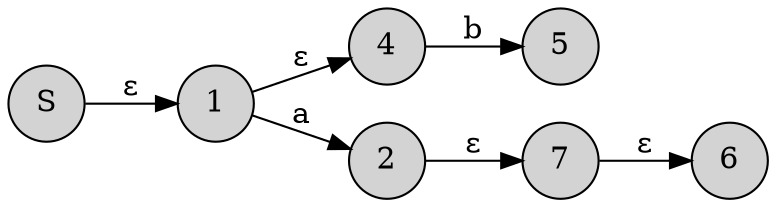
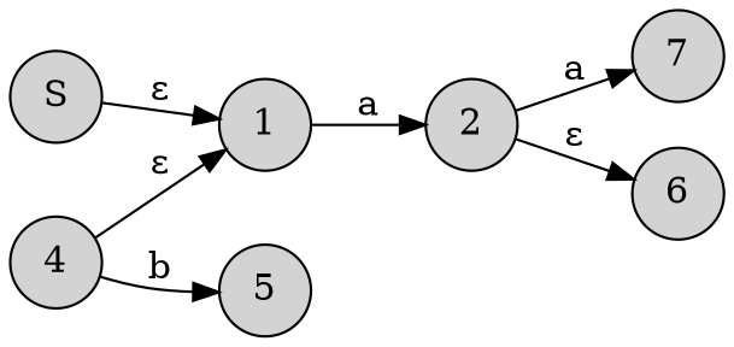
  digraph {
    rankdir=LR
    node [shape=circle style=filled]
    n1 [label=S]
    n2 [label=1]
    n3 [label=4]
    n4 [label=2]
    n5 [label=5]
    n6 [label=7]
    n7 [label=6]
    n1 -> n2 [label="ε"]
-   n2 -> n3 [label="ε"]
+   n3 -> n2 [label="ε"]
    n2 -> n4 [label=a]
    n3 -> n5 [label=b]
-   n4 -> n6 [label="ε"]
-   n6 -> n7 [label="ε"]
+   n4 -> n6 [label=a]
+   n4 -> n7 [label="ε"]
  }
